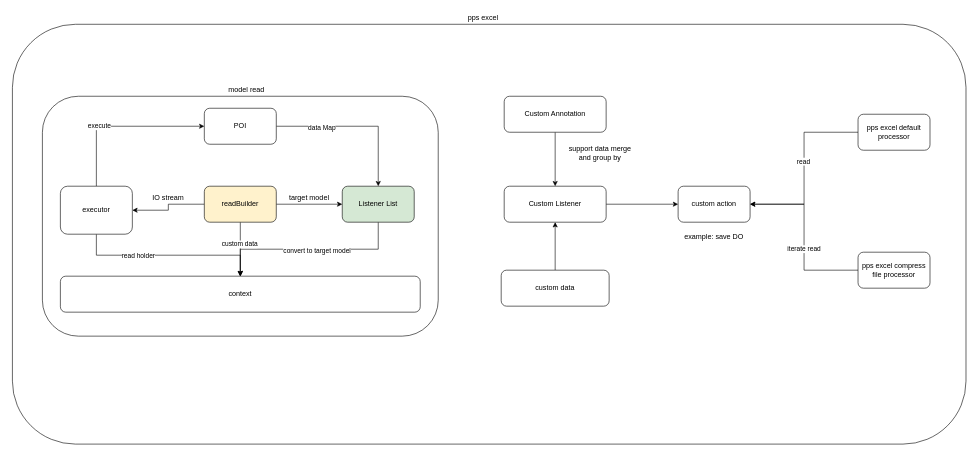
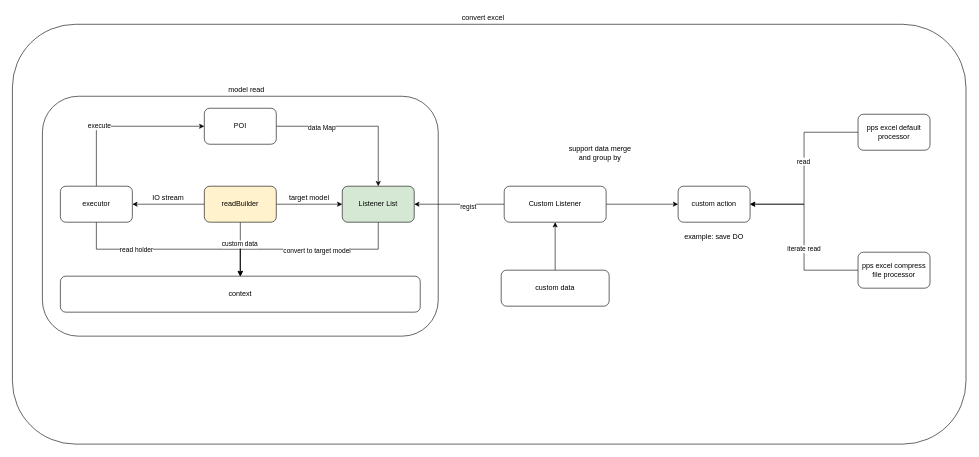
  <mxCell id="0" />
  <mxCell id="1" parent="0" />
  <mxCell id="2" value="" style="rounded=1;whiteSpace=wrap;html=1;" vertex="1" parent="1"><mxGeometry x="20" y="40" width="1590" height="700" as="geometry" /></mxCell>
  <mxCell id="3" value="" style="rounded=1;whiteSpace=wrap;html=1;" vertex="1" parent="1"><mxGeometry x="70" y="160" width="660" height="400" as="geometry" /></mxCell>
  <mxCell id="4" value="model read" style="text;html=1;align=center;verticalAlign=middle;resizable=0;points=[];autosize=1;" vertex="1" parent="1"><mxGeometry x="360" y="140" width="100" height="20" as="geometry" /></mxCell>
  <mxCell id="5" style="edgeStyle=orthogonalEdgeStyle;rounded=0;orthogonalLoop=1;jettySize=auto;html=1;entryX=0.5;entryY=0;entryDx=0;entryDy=0;" edge="1" parent="1" source="7" target="10"><mxGeometry relative="1" as="geometry" /></mxCell>
  <mxCell id="6" value="data Map" style="edgeLabel;html=1;align=center;verticalAlign=middle;resizable=0;points=[];" vertex="1" connectable="0" parent="5"><mxGeometry x="-0.441" y="-2" relative="1" as="geometry"><mxPoint as="offset" /></mxGeometry></mxCell>
  <mxCell id="7" value="POI" style="rounded=1;whiteSpace=wrap;html=1;" vertex="1" parent="1"><mxGeometry x="340" y="180" width="120" height="60" as="geometry" /></mxCell>
  <mxCell id="8" style="edgeStyle=orthogonalEdgeStyle;rounded=0;orthogonalLoop=1;jettySize=auto;html=1;entryX=0.5;entryY=0;entryDx=0;entryDy=0;" edge="1" parent="1" source="10" target="16"><mxGeometry relative="1" as="geometry" /></mxCell>
  <mxCell id="9" value="convert to target model" style="edgeLabel;html=1;align=center;verticalAlign=middle;resizable=0;points=[];" vertex="1" connectable="0" parent="8"><mxGeometry x="-0.076" y="2" relative="1" as="geometry"><mxPoint as="offset" /></mxGeometry></mxCell>
  <mxCell id="10" value="Listener List" style="rounded=1;whiteSpace=wrap;html=1;fillColor=#d5e8d4;" vertex="1" parent="1"><mxGeometry x="570" y="310" width="120" height="60" as="geometry" /></mxCell>
  <mxCell id="11" style="edgeStyle=orthogonalEdgeStyle;rounded=0;orthogonalLoop=1;jettySize=auto;html=1;entryX=0;entryY=0.5;entryDx=0;entryDy=0;exitX=0.5;exitY=0;exitDx=0;exitDy=0;" edge="1" parent="1" source="15" target="7"><mxGeometry relative="1" as="geometry" /></mxCell>
  <mxCell id="12" value="execute" style="edgeLabel;html=1;align=center;verticalAlign=middle;resizable=0;points=[];" vertex="1" connectable="0" parent="11"><mxGeometry x="-0.258" y="1" relative="1" as="geometry"><mxPoint as="offset" /></mxGeometry></mxCell>
  <mxCell id="13" style="edgeStyle=orthogonalEdgeStyle;rounded=0;orthogonalLoop=1;jettySize=auto;html=1;exitX=0.5;exitY=1;exitDx=0;exitDy=0;" edge="1" parent="1" source="15" target="16"><mxGeometry relative="1" as="geometry" /></mxCell>
  <mxCell id="14" value="read holder" style="edgeLabel;html=1;align=center;verticalAlign=middle;resizable=0;points=[];" vertex="1" connectable="0" parent="13"><mxGeometry x="-0.328" y="-1" relative="1" as="geometry"><mxPoint as="offset" /></mxGeometry></mxCell>
- <mxCell id="15" value="executor" style="rounded=1;whiteSpace=wrap;html=1;" vertex="1" parent="1"><mxGeometry x="100" y="310" width="120" height="80" as="geometry" /></mxCell>
+ <mxCell id="15" value="executor" style="rounded=1;whiteSpace=wrap;html=1;" vertex="1" parent="1"><mxGeometry x="100" y="310" width="120" height="60" as="geometry" /></mxCell>
  <mxCell id="16" value="&lt;span&gt;context&lt;/span&gt;" style="rounded=1;whiteSpace=wrap;html=1;align=center;" vertex="1" parent="1"><mxGeometry x="100" y="460" width="600" height="60" as="geometry" /></mxCell>
  <mxCell id="17" style="edgeStyle=orthogonalEdgeStyle;rounded=0;orthogonalLoop=1;jettySize=auto;html=1;entryX=1;entryY=0.5;entryDx=0;entryDy=0;" edge="1" parent="1" source="21" target="15"><mxGeometry relative="1" as="geometry" /></mxCell>
  <mxCell id="18" style="edgeStyle=orthogonalEdgeStyle;rounded=0;orthogonalLoop=1;jettySize=auto;html=1;entryX=0;entryY=0.5;entryDx=0;entryDy=0;" edge="1" parent="1" source="21" target="10"><mxGeometry relative="1" as="geometry" /></mxCell>
  <mxCell id="19" style="edgeStyle=orthogonalEdgeStyle;rounded=0;orthogonalLoop=1;jettySize=auto;html=1;" edge="1" parent="1" source="21" target="16"><mxGeometry relative="1" as="geometry" /></mxCell>
  <mxCell id="20" value="custom data" style="edgeLabel;html=1;align=center;verticalAlign=middle;resizable=0;points=[];" vertex="1" connectable="0" parent="19"><mxGeometry x="-0.204" y="-2" relative="1" as="geometry"><mxPoint as="offset" /></mxGeometry></mxCell>
  <mxCell id="21" value="readBuilder" style="rounded=1;whiteSpace=wrap;html=1;fillColor=#fff2cc;" vertex="1" parent="1"><mxGeometry x="340" y="310" width="120" height="60" as="geometry" /></mxCell>
  <mxCell id="22" value="IO stream" style="text;html=1;strokeColor=none;fillColor=none;align=center;verticalAlign=middle;whiteSpace=wrap;rounded=0;" vertex="1" parent="1"><mxGeometry x="250" y="320" width="60" height="20" as="geometry" /></mxCell>
  <mxCell id="23" value="target model" style="text;html=1;strokeColor=none;fillColor=none;align=center;verticalAlign=middle;whiteSpace=wrap;rounded=0;" vertex="1" parent="1"><mxGeometry x="480" y="320" width="70" height="20" as="geometry" /></mxCell>
+ <mxCell id="24" style="edgeStyle=orthogonalEdgeStyle;rounded=0;orthogonalLoop=1;jettySize=auto;html=1;" edge="1" parent="1" source="27" target="10"><mxGeometry relative="1" as="geometry" /></mxCell>
+ <mxCell id="25" value="regist" style="edgeLabel;html=1;align=center;verticalAlign=middle;resizable=0;points=[];" vertex="1" connectable="0" parent="24"><mxGeometry x="-0.189" y="3" relative="1" as="geometry"><mxPoint as="offset" /></mxGeometry></mxCell>
  <mxCell id="26" style="edgeStyle=orthogonalEdgeStyle;rounded=0;orthogonalLoop=1;jettySize=auto;html=1;" edge="1" parent="1" source="27" target="34"><mxGeometry relative="1" as="geometry" /></mxCell>
  <mxCell id="27" value="Custom Listener" style="rounded=1;whiteSpace=wrap;html=1;" vertex="1" parent="1"><mxGeometry x="840" y="310" width="170" height="60" as="geometry" /></mxCell>
- <mxCell id="28" value="pps excel" style="text;html=1;strokeColor=none;fillColor=none;align=center;verticalAlign=middle;whiteSpace=wrap;rounded=0;" vertex="1" parent="1"><mxGeometry x="690" y="20" width="230" height="20" as="geometry" /></mxCell>
- <mxCell id="29" style="edgeStyle=orthogonalEdgeStyle;rounded=0;orthogonalLoop=1;jettySize=auto;html=1;" edge="1" parent="1" source="30" target="27"><mxGeometry relative="1" as="geometry" /></mxCell>
- <mxCell id="30" value="Custom Annotation" style="rounded=1;whiteSpace=wrap;html=1;" vertex="1" parent="1"><mxGeometry x="840" y="160" width="170" height="60" as="geometry" /></mxCell>
+ <mxCell id="28" value="convert excel" style="text;html=1;strokeColor=none;fillColor=none;align=center;verticalAlign=middle;whiteSpace=wrap;rounded=0;" vertex="1" parent="1"><mxGeometry x="690" y="20" width="230" height="20" as="geometry" /></mxCell>
  <mxCell id="31" value="support data merge and group by" style="text;html=1;strokeColor=none;fillColor=none;align=center;verticalAlign=middle;whiteSpace=wrap;rounded=0;" vertex="1" parent="1"><mxGeometry x="940" y="245" width="120" height="20" as="geometry" /></mxCell>
  <mxCell id="32" style="edgeStyle=orthogonalEdgeStyle;rounded=0;orthogonalLoop=1;jettySize=auto;html=1;" edge="1" parent="1" source="33" target="27"><mxGeometry relative="1" as="geometry" /></mxCell>
  <mxCell id="33" value="custom data" style="rounded=1;whiteSpace=wrap;html=1;" vertex="1" parent="1"><mxGeometry x="835" y="450" width="180" height="60" as="geometry" /></mxCell>
  <mxCell id="34" value="custom action" style="rounded=1;whiteSpace=wrap;html=1;" vertex="1" parent="1"><mxGeometry x="1130" y="310" width="120" height="60" as="geometry" /></mxCell>
  <mxCell id="35" value="example: save DO" style="text;html=1;strokeColor=none;fillColor=none;align=center;verticalAlign=middle;whiteSpace=wrap;rounded=0;" vertex="1" parent="1"><mxGeometry x="1130" y="370" width="120" height="50" as="geometry" /></mxCell>
  <mxCell id="36" style="edgeStyle=orthogonalEdgeStyle;rounded=0;orthogonalLoop=1;jettySize=auto;html=1;entryX=1;entryY=0.5;entryDx=0;entryDy=0;" edge="1" parent="1" source="38" target="34"><mxGeometry relative="1" as="geometry" /></mxCell>
  <mxCell id="37" value="read" style="edgeLabel;html=1;align=center;verticalAlign=middle;resizable=0;points=[];" vertex="1" connectable="0" parent="36"><mxGeometry x="-0.08" y="-2" relative="1" as="geometry"><mxPoint as="offset" /></mxGeometry></mxCell>
  <mxCell id="38" value="pps excel default processor" style="rounded=1;whiteSpace=wrap;html=1;" vertex="1" parent="1"><mxGeometry x="1430" y="190" width="120" height="60" as="geometry" /></mxCell>
  <mxCell id="39" style="edgeStyle=orthogonalEdgeStyle;rounded=0;orthogonalLoop=1;jettySize=auto;html=1;entryX=1;entryY=0.5;entryDx=0;entryDy=0;" edge="1" parent="1" source="41" target="34"><mxGeometry relative="1" as="geometry" /></mxCell>
  <mxCell id="40" value="iterate read" style="edgeLabel;html=1;align=center;verticalAlign=middle;resizable=0;points=[];" vertex="1" connectable="0" parent="39"><mxGeometry x="-0.128" y="1" relative="1" as="geometry"><mxPoint as="offset" /></mxGeometry></mxCell>
  <mxCell id="41" value="pps excel compress file processor" style="rounded=1;whiteSpace=wrap;html=1;" vertex="1" parent="1"><mxGeometry x="1430" y="420" width="120" height="60" as="geometry" /></mxCell>
